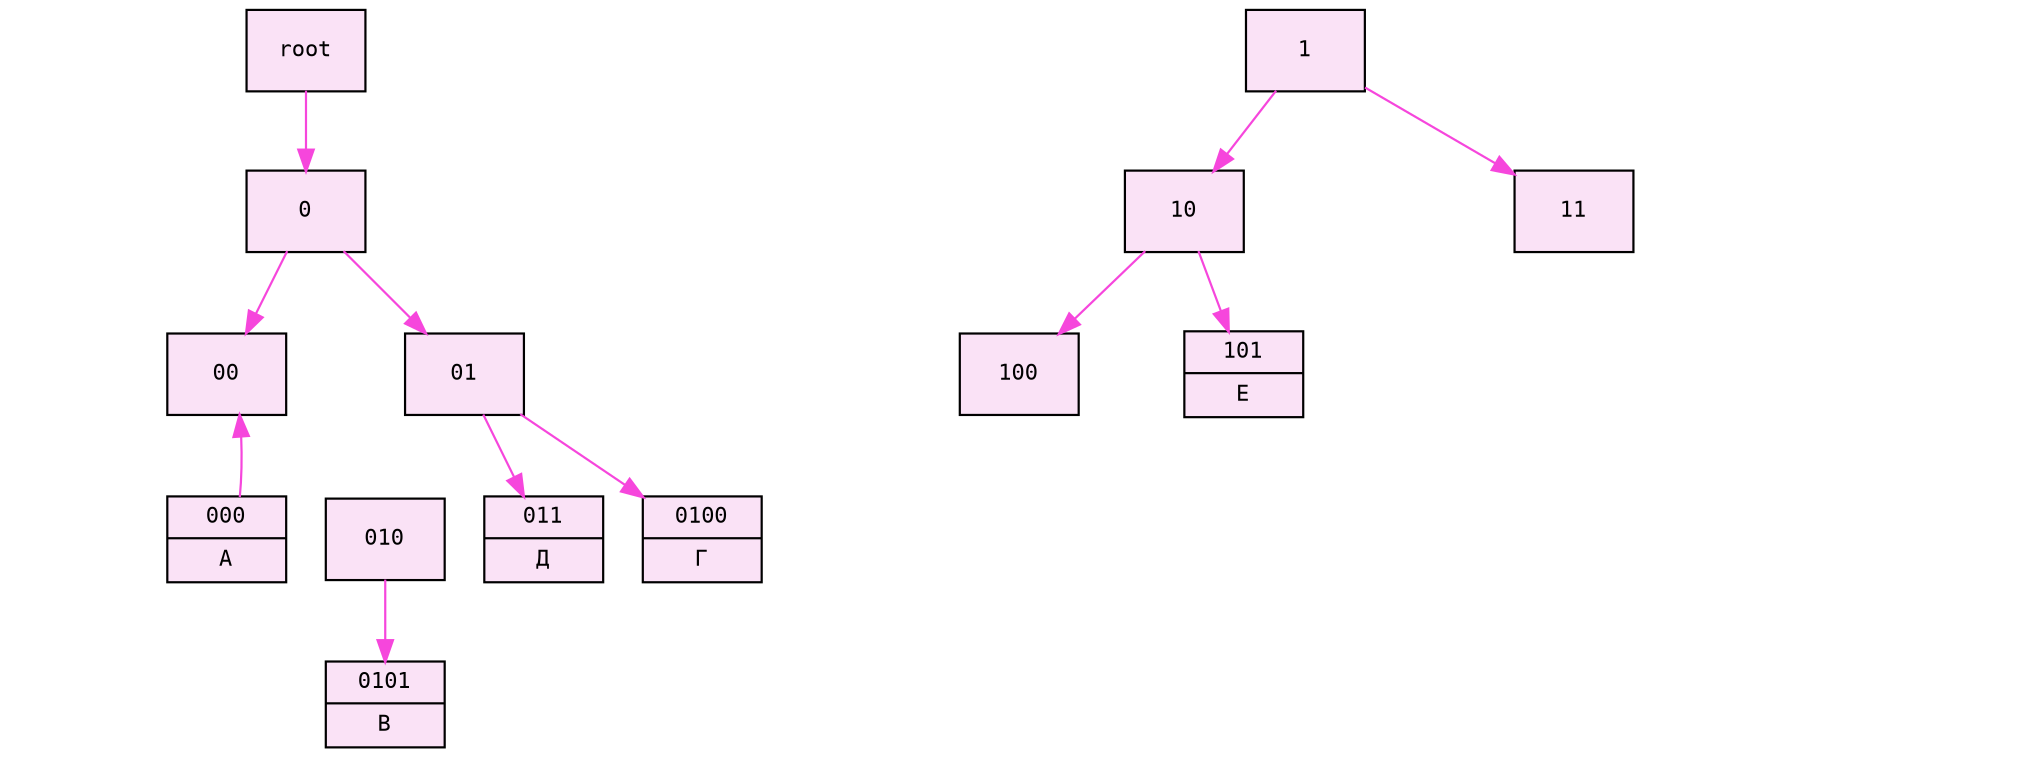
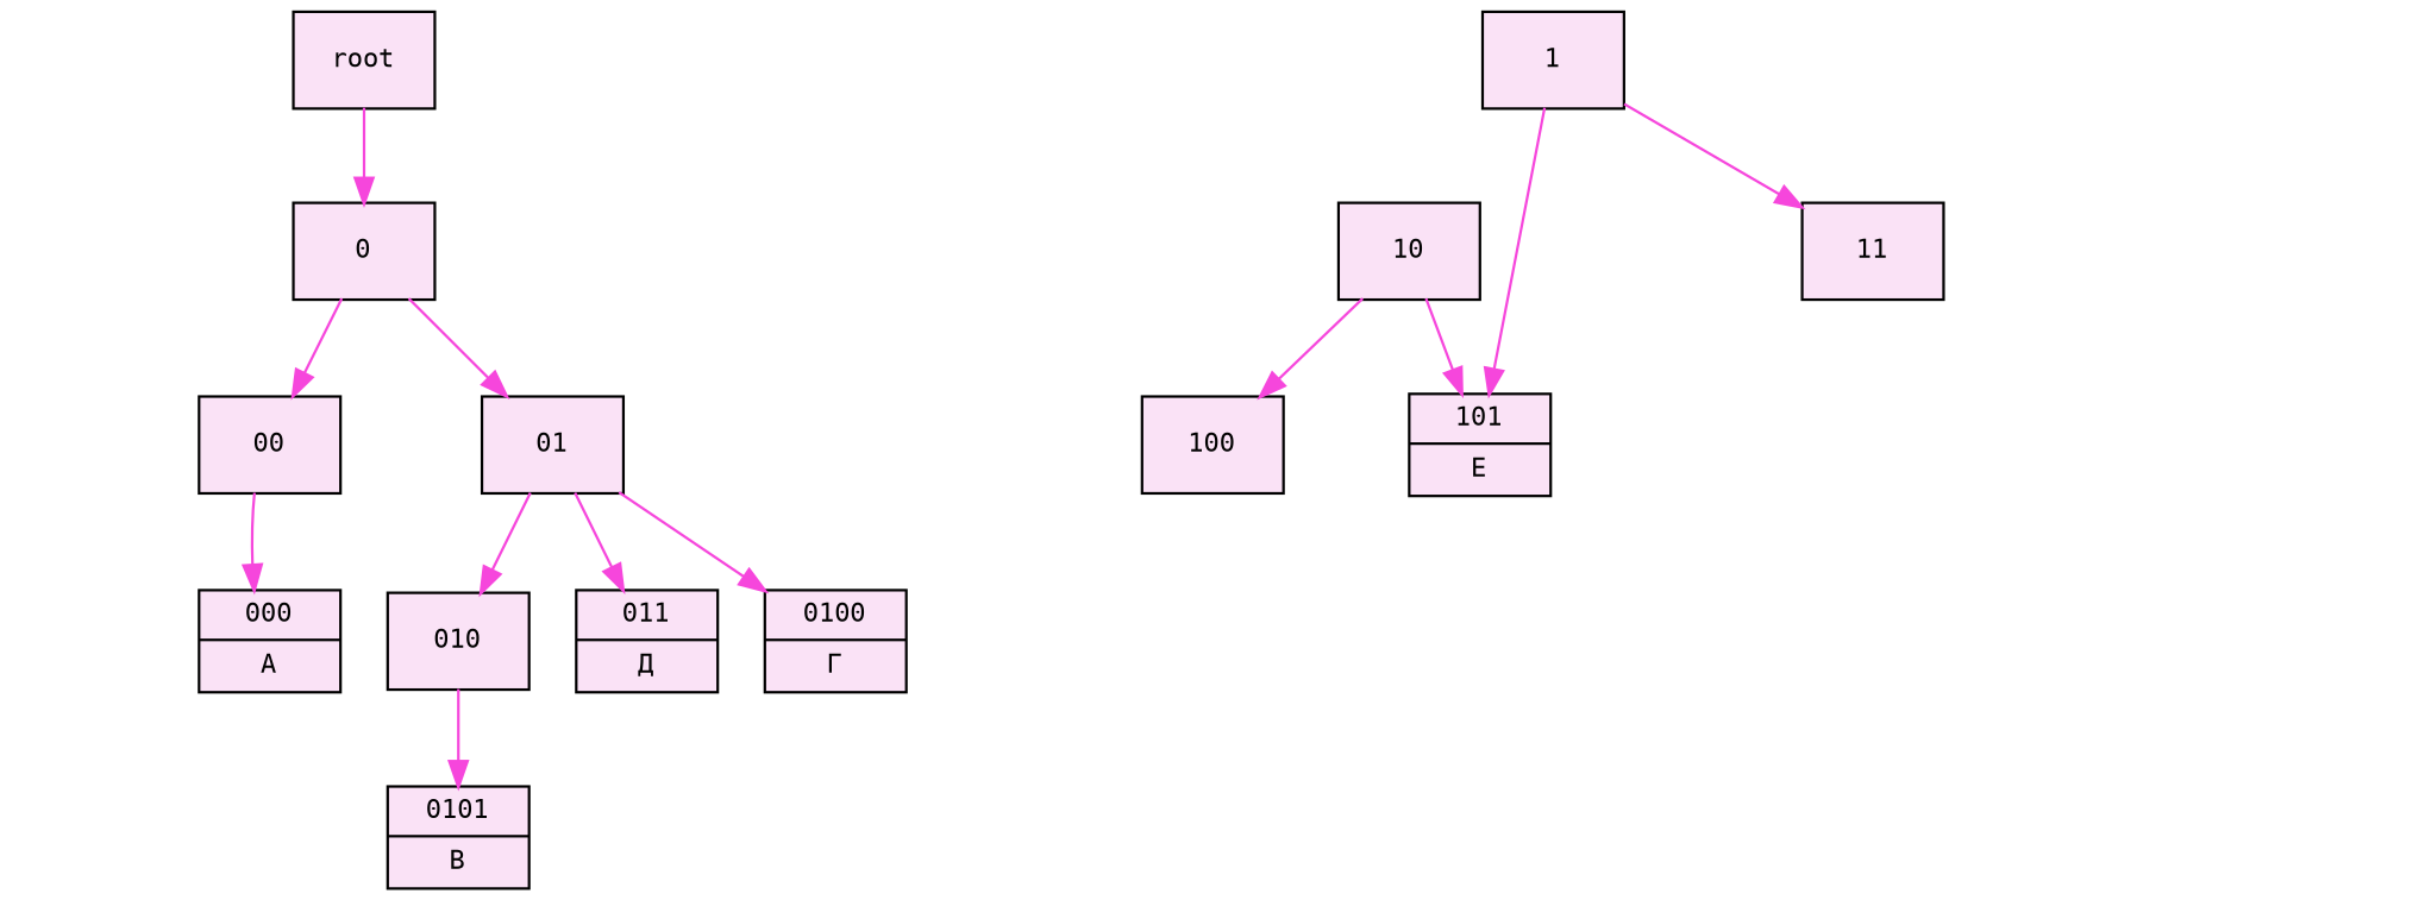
  digraph {
    fontname="DejaVu Sans Mono"
    rankdir=TB
    node [color="#000000" fillcolor="#fae2f6" fontname="DejaVu Sans Mono" fontsize=10 shape=record style=invis]
    edge [color="#f646dc" fontname="DejaVu Sans Mono" style=invis]
    n1 [label="{0}" style=filled]
    n2 [label="{00}" style=filled]
    n3 [label="{01}" style=filled]
    root [style=filled]
    n5 [label="{1}" style=filled]
    n6 [label="{10}" style=filled]
    n7 [label="{11}" style=filled]
    n8 [label="{000|А}" style=filled]
    n9 [label="{010}" style=filled]
    n10 [label="{011|Д}" style=filled]
    n11 [label="{0100|Г}" style=filled]
    n12 [label="{100}" style=filled]
    n13 [label="{101|Е}" style=filled]
    t110
    t111
    t0000
    t0001
    n18 [label="{0101|В}" style=filled]
    t0110
    t0111
    t1000
    t1001
    t1010
    t1011
    t1100
    t1101
    t1110
    t1111
    t0010
    t0011
    n1 -> n2 [style=""]
    n1 -> n3 [style=""]
-   n8 -> n2 [style=""]
+   n2 -> n8 [style=""]
+   n3 -> n9 [style=""]
    n3 -> n10 [style=""]
    n3 -> n11 [style=""]
    root -> n1 [style=""]
-   n5 -> n6 [style=""]
+   n5 -> n13 [style=""]
    n5 -> n7 [style=""]
    n6 -> n12 [style=""]
    n6 -> n13 [style=""]
    n7 -> t110
    n7 -> t111
    n8 -> t0000
    n8 -> t0001
    n9 -> n18 [style=""]
    n10 -> t0110
    n10 -> t0111
    n12 -> t1000
    n12 -> t1001
    n13 -> t1010
    n13 -> t1011
    t110 -> t1100
    t110 -> t1101
    t111 -> t1110
    t111 -> t1111
  }
